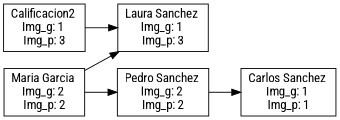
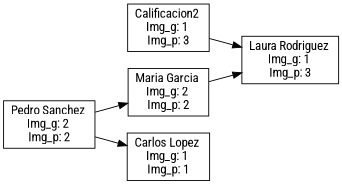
  digraph {
    fontname="Roboto Condensed"
    rankdir=LR
    node [fontname="Roboto Condensed" shape=record]
    edge [fontname="Roboto Condensed"]
    n1 [label="Calificacion2                            \nImg_g:            1  \nImg_p:            3 "]
-   n2 [label="Laura Sanchez                          \nImg_g:            1  \nImg_p:            3 "]
+   n2 [label="Laura Rodriguez                          \nImg_g:            1  \nImg_p:            3 "]
    n3 [label="Maria Garcia                             \nImg_g:            2  \nImg_p:            2 "]
    n4 [label="Pedro Sanchez                            \nImg_g:            2  \nImg_p:            2 "]
-   n5 [label="Carlos Sanchez                             \nImg_g:            1  \nImg_p:            1 "]
+   n5 [label="Carlos Lopez                             \nImg_g:            1  \nImg_p:            1 "]
    n1 -> n2
    n3 -> n2
-   n3 -> n4
+   n4 -> n3
    n4 -> n5
  }
